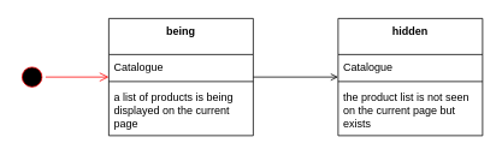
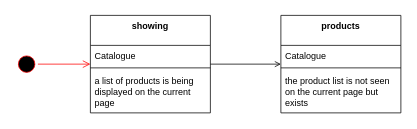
  <mxCell id="0" />
  <mxCell id="1" parent="0" />
  <mxCell id="2" value="" style="ellipse;html=1;shape=startState;fillColor=#000000;strokeColor=#ff0000;" parent="1" vertex="1"><mxGeometry x="20" y="70" width="30" height="30" as="geometry" /></mxCell>
  <mxCell id="3" value="" style="edgeStyle=orthogonalEdgeStyle;html=1;verticalAlign=bottom;endArrow=open;endSize=8;strokeColor=#ff0000;rounded=0;" parent="1" source="2" target="5" edge="1"><mxGeometry relative="1" as="geometry"><mxPoint x="110" y="85" as="targetPoint" /></mxGeometry></mxCell>
  <mxCell id="4" style="edgeStyle=orthogonalEdgeStyle;rounded=0;orthogonalLoop=1;jettySize=auto;html=1;endArrow=open;" edge="1" parent="1" source="5" target="9"><mxGeometry relative="1" as="geometry" /></mxCell>
- <mxCell id="5" value="being" style="swimlane;fontStyle=1;align=center;verticalAlign=top;childLayout=stackLayout;horizontal=1;startSize=40;horizontalStack=0;resizeParent=1;resizeParentMax=0;resizeLast=0;collapsible=1;marginBottom=0;whiteSpace=wrap;html=1;" parent="1" vertex="1"><mxGeometry x="120" y="20" width="160" height="130" as="geometry" /></mxCell>
+ <mxCell id="5" value="showing" style="swimlane;fontStyle=1;align=center;verticalAlign=top;childLayout=stackLayout;horizontal=1;startSize=40;horizontalStack=0;resizeParent=1;resizeParentMax=0;resizeLast=0;collapsible=1;marginBottom=0;whiteSpace=wrap;html=1;" parent="1" vertex="1"><mxGeometry x="120" y="20" width="160" height="130" as="geometry" /></mxCell>
  <mxCell id="6" value="Catalogue" style="text;strokeColor=none;fillColor=none;align=left;verticalAlign=top;spacingLeft=4;spacingRight=4;overflow=hidden;rotatable=0;points=[[0,0.5],[1,0.5]];portConstraint=eastwest;whiteSpace=wrap;html=1;" parent="5" vertex="1"><mxGeometry y="40" width="160" height="26" as="geometry" /></mxCell>
  <mxCell id="7" value="" style="line;strokeWidth=1;fillColor=none;align=left;verticalAlign=middle;spacingTop=-1;spacingLeft=3;spacingRight=3;rotatable=0;labelPosition=right;points=[];portConstraint=eastwest;strokeColor=inherit;" parent="5" vertex="1"><mxGeometry y="66" width="160" height="8" as="geometry" /></mxCell>
  <mxCell id="8" value="a list of products is being displayed on the current page" style="text;strokeColor=none;fillColor=none;align=left;verticalAlign=top;spacingLeft=4;spacingRight=4;overflow=hidden;rotatable=0;points=[[0,0.5],[1,0.5]];portConstraint=eastwest;whiteSpace=wrap;html=1;" parent="5" vertex="1"><mxGeometry y="74" width="160" height="56" as="geometry" /></mxCell>
- <mxCell id="9" value="hidden" style="swimlane;fontStyle=1;align=center;verticalAlign=top;childLayout=stackLayout;horizontal=1;startSize=40;horizontalStack=0;resizeParent=1;resizeParentMax=0;resizeLast=0;collapsible=1;marginBottom=0;whiteSpace=wrap;html=1;" parent="1" vertex="1"><mxGeometry x="374" y="20" width="160" height="130" as="geometry" /></mxCell>
+ <mxCell id="9" value="products" style="swimlane;fontStyle=1;align=center;verticalAlign=top;childLayout=stackLayout;horizontal=1;startSize=40;horizontalStack=0;resizeParent=1;resizeParentMax=0;resizeLast=0;collapsible=1;marginBottom=0;whiteSpace=wrap;html=1;" parent="1" vertex="1"><mxGeometry x="374" y="20" width="160" height="130" as="geometry" /></mxCell>
  <mxCell id="10" value="Catalogue" style="text;strokeColor=none;fillColor=none;align=left;verticalAlign=top;spacingLeft=4;spacingRight=4;overflow=hidden;rotatable=0;points=[[0,0.5],[1,0.5]];portConstraint=eastwest;whiteSpace=wrap;html=1;" parent="9" vertex="1"><mxGeometry y="40" width="160" height="26" as="geometry" /></mxCell>
  <mxCell id="11" value="" style="line;strokeWidth=1;fillColor=none;align=left;verticalAlign=middle;spacingTop=-1;spacingLeft=3;spacingRight=3;rotatable=0;labelPosition=right;points=[];portConstraint=eastwest;strokeColor=inherit;" parent="9" vertex="1"><mxGeometry y="66" width="160" height="8" as="geometry" /></mxCell>
  <mxCell id="12" value="the product list is not seen on the current page but exists&amp;nbsp;" style="text;strokeColor=none;fillColor=none;align=left;verticalAlign=top;spacingLeft=4;spacingRight=4;overflow=hidden;rotatable=0;points=[[0,0.5],[1,0.5]];portConstraint=eastwest;whiteSpace=wrap;html=1;" parent="9" vertex="1"><mxGeometry y="74" width="160" height="56" as="geometry" /></mxCell>
